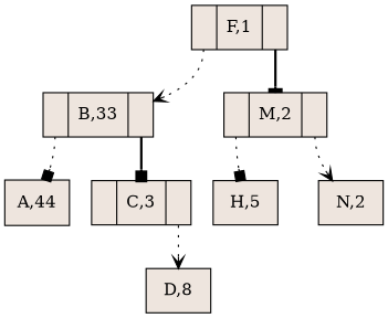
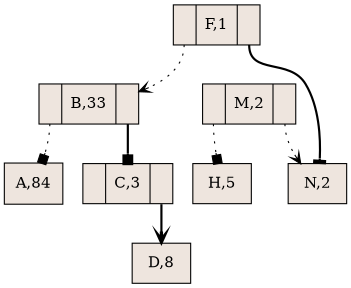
  digraph {
    rankdir=TB
    node [fillcolor=seashell2 shape=record style=filled]
    edge [arrowhead=vee style=dotted tailport=C1]
    n1 [label="<C0>| F,1|<C1>"]
    n2 [label="<C0>| B,33|<C1>"]
    n3 [label="<C0>| M,2|<C1>"]
-   n4 [label=" A,44"]
+   n4 [label="A,84"]
    n5 [label="<C0>| C,3|<C1>"]
    n6 [label=" H,5"]
    n7 [label=" N,2"]
    n8 [label=" D,8"]
    n1 -> n2 [tailport=C0]
-   n1 -> n3 [arrowhead=tee style=bold]
+   n1 -> n7 [arrowhead=tee style=bold]
    n2 -> n4 [arrowhead=box tailport=C0]
    n2 -> n5 [arrowhead=box style=bold]
    n3 -> n6 [arrowhead=box tailport=C0]
    n3 -> n7
-   n5 -> n8
+   n5 -> n8 [style=bold]
  }
